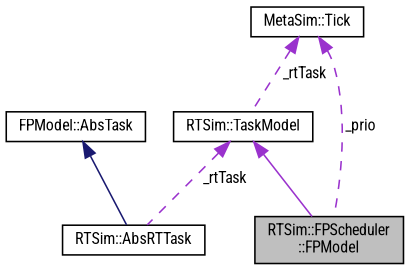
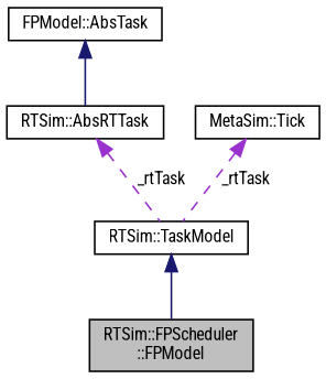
  digraph {
    fontname="Roboto Condensed"
    node [color=black fillcolor=white fontname="Roboto Condensed" fontsize=10 shape=record style=filled]
    edge [color=darkorchid3 dir=back fontname="Roboto Condensed" fontsize=10 labelfontname=Helvetica labelfontsize=10 style=dashed]
    n1 [fillcolor=grey75 fontcolor=black height=0.2 label="RTSim::FPScheduler\l::FPModel" width=0.4]
    n2 [height=0.2 label="RTSim::TaskModel" width=0.4]
    n3 [height=0.2 label="RTSim::AbsRTTask" width=0.4]
    n4 [height=0.2 label="FPModel::AbsTask" width=0.4]
    n5 [height=0.2 label="MetaSim::Tick" width=0.4]
-   n2 -> n1 [style=solid]
-   n2 -> n3 [label=" _rtTask"]
+   n2 -> n1 [color=midnightblue style=solid]
+   n3 -> n2 [label=" _rtTask"]
    n4 -> n3 [color=midnightblue style=solid]
-   n5 -> n1 [label=" _prio"]
    n5 -> n2 [label=" _rtTask"]
  }
